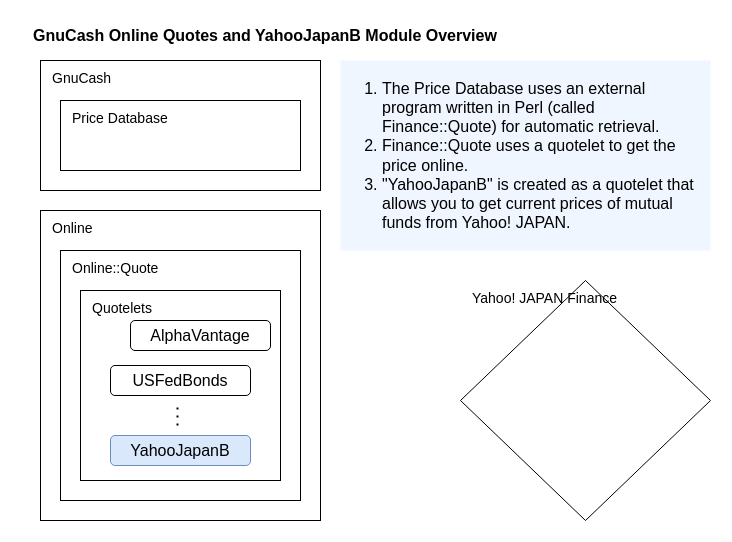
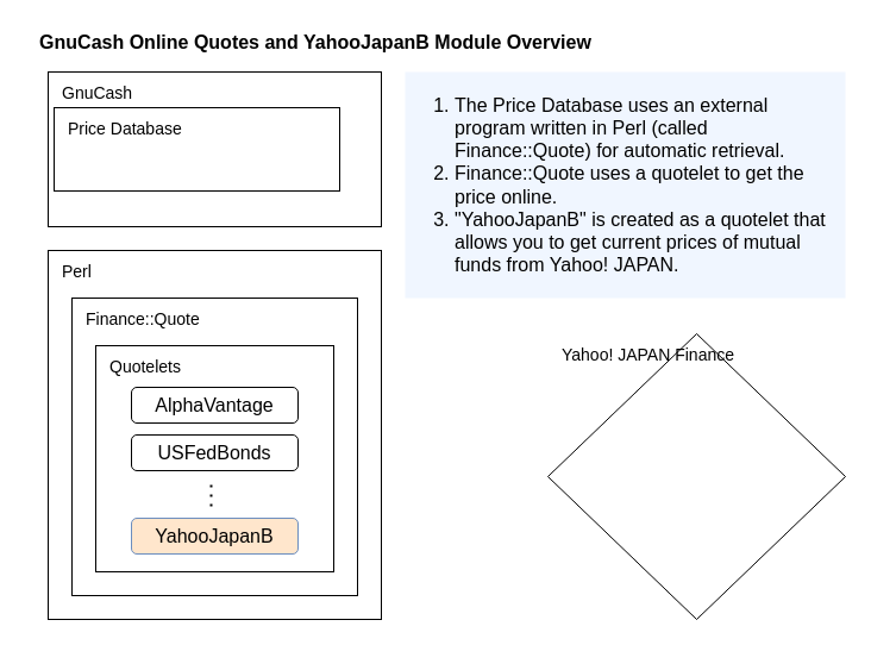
  <mxCell id="0" />
  <mxCell id="1" parent="0" />
  <mxCell id="2" value="&lt;b style=&quot;&quot;&gt;&lt;font style=&quot;font-size: 16px;&quot;&gt;GnuCash Online Quotes and YahooJapanB Module Overview&lt;/font&gt;&lt;/b&gt;" style="text;html=1;strokeColor=none;fillColor=none;align=center;verticalAlign=middle;whiteSpace=wrap;rounded=0;fontSize=15;" parent="1" vertex="1"><mxGeometry x="20" y="20" width="490" height="30" as="geometry" /></mxCell>
  <mxCell id="3" value="&lt;p style=&quot;line-height: 150%;&quot;&gt;&lt;span style=&quot;background-color: initial;&quot;&gt;&lt;font style=&quot;font-size: 14px;&quot;&gt;GnuCash&lt;/font&gt;&lt;/span&gt;&lt;/p&gt;" style="rounded=0;whiteSpace=wrap;html=1;fillColor=none;align=left;verticalAlign=top;spacingLeft=10;spacing=2;spacingTop=-10;" parent="1" vertex="1"><mxGeometry x="40" y="60" width="280" height="130" as="geometry" /></mxCell>
- <mxCell id="4" value="&lt;p style=&quot;line-height: 150%;&quot;&gt;&lt;span style=&quot;background-color: initial;&quot;&gt;&lt;font style=&quot;font-size: 14px;&quot;&gt;Price Database&lt;/font&gt;&lt;/span&gt;&lt;/p&gt;" style="rounded=0;whiteSpace=wrap;html=1;fillColor=none;align=left;verticalAlign=top;spacingLeft=10;spacing=2;spacingTop=-10;" parent="1" vertex="1"><mxGeometry x="60" y="100" width="240" height="70" as="geometry" /></mxCell>
+ <mxCell id="4" value="&lt;p style=&quot;line-height: 150%;&quot;&gt;&lt;span style=&quot;background-color: initial;&quot;&gt;&lt;font style=&quot;font-size: 14px;&quot;&gt;Price Database&lt;/font&gt;&lt;/span&gt;&lt;/p&gt;" style="rounded=0;whiteSpace=wrap;html=1;fillColor=none;align=left;verticalAlign=top;spacingLeft=10;spacing=2;spacingTop=-10;" parent="1" vertex="1"><mxGeometry x="45" y="90" width="240" height="70" as="geometry" /></mxCell>
  <mxCell id="5" style="edgeStyle=orthogonalEdgeStyle;rounded=0;orthogonalLoop=1;jettySize=auto;html=1;exitX=0.5;exitY=1;exitDx=0;exitDy=0;fontSize=16;" parent="1" source="3" target="3" edge="1"><mxGeometry relative="1" as="geometry" /></mxCell>
- <mxCell id="6" value="&lt;p style=&quot;line-height: 150%;&quot;&gt;&lt;span style=&quot;background-color: initial;&quot;&gt;&lt;font style=&quot;font-size: 14px;&quot;&gt;Online&lt;/font&gt;&lt;/span&gt;&lt;/p&gt;" style="rounded=0;whiteSpace=wrap;html=1;fillColor=none;align=left;verticalAlign=top;spacingLeft=10;spacing=2;spacingTop=-10;" parent="1" vertex="1"><mxGeometry x="40" y="210" width="280" height="310" as="geometry" /></mxCell>
- <mxCell id="7" value="&lt;p style=&quot;line-height: 150%;&quot;&gt;&lt;span style=&quot;background-color: initial;&quot;&gt;&lt;font style=&quot;font-size: 14px;&quot;&gt;Online::Quote&lt;/font&gt;&lt;/span&gt;&lt;/p&gt;" style="rounded=0;whiteSpace=wrap;html=1;fillColor=none;align=left;verticalAlign=top;spacingLeft=10;spacing=2;spacingTop=-10;" parent="1" vertex="1"><mxGeometry x="60" y="250" width="240" height="250" as="geometry" /></mxCell>
+ <mxCell id="6" value="&lt;p style=&quot;line-height: 150%;&quot;&gt;&lt;span style=&quot;background-color: initial;&quot;&gt;&lt;font style=&quot;font-size: 14px;&quot;&gt;Perl&lt;/font&gt;&lt;/span&gt;&lt;/p&gt;" style="rounded=0;whiteSpace=wrap;html=1;fillColor=none;align=left;verticalAlign=top;spacingLeft=10;spacing=2;spacingTop=-10;" parent="1" vertex="1"><mxGeometry x="40" y="210" width="280" height="310" as="geometry" /></mxCell>
+ <mxCell id="7" value="&lt;p style=&quot;line-height: 150%;&quot;&gt;&lt;span style=&quot;background-color: initial;&quot;&gt;&lt;font style=&quot;font-size: 14px;&quot;&gt;Finance::Quote&lt;/font&gt;&lt;/span&gt;&lt;/p&gt;" style="rounded=0;whiteSpace=wrap;html=1;fillColor=none;align=left;verticalAlign=top;spacingLeft=10;spacing=2;spacingTop=-10;" parent="1" vertex="1"><mxGeometry x="60" y="250" width="240" height="250" as="geometry" /></mxCell>
  <mxCell id="8" value="&lt;p style=&quot;line-height: 150%;&quot;&gt;&lt;span style=&quot;background-color: initial;&quot;&gt;&lt;font style=&quot;font-size: 14px;&quot;&gt;Quotelets&lt;/font&gt;&lt;/span&gt;&lt;/p&gt;" style="rounded=0;whiteSpace=wrap;html=1;fillColor=none;align=left;verticalAlign=top;spacingLeft=10;spacing=2;spacingTop=-10;" parent="1" vertex="1"><mxGeometry x="80" y="290" width="200" height="190" as="geometry" /></mxCell>
- <mxCell id="9" value="AlphaVantage" style="rounded=1;whiteSpace=wrap;html=1;fontSize=16;fillColor=none;" parent="1" vertex="1"><mxGeometry x="130" y="320" width="140" height="30" as="geometry" /></mxCell>
+ <mxCell id="9" value="AlphaVantage" style="rounded=1;whiteSpace=wrap;html=1;fontSize=16;fillColor=none;" parent="1" vertex="1"><mxGeometry x="110" y="325" width="140" height="30" as="geometry" /></mxCell>
  <mxCell id="10" value="USFedBonds" style="rounded=1;whiteSpace=wrap;html=1;fontSize=16;fillColor=none;" parent="1" vertex="1"><mxGeometry x="110" y="365" width="140" height="30" as="geometry" /></mxCell>
  <mxCell id="11" value="" style="endArrow=none;dashed=1;html=1;dashPattern=1 3;strokeWidth=2;rounded=0;fontSize=16;" parent="1" edge="1"><mxGeometry width="50" height="50" relative="1" as="geometry"><mxPoint x="177" y="425" as="sourcePoint" /><mxPoint x="177" y="401" as="targetPoint" /></mxGeometry></mxCell>
- <mxCell id="12" value="YahooJapanB" style="rounded=1;whiteSpace=wrap;html=1;fontSize=16;fillColor=#dae8fc;strokeColor=#6c8ebf;" parent="1" vertex="1"><mxGeometry x="110" y="435" width="140" height="30" as="geometry" /></mxCell>
+ <mxCell id="12" value="YahooJapanB" style="rounded=1;whiteSpace=wrap;html=1;fontSize=16;fillColor=#ffe6cc;strokeColor=#6c8ebf;" parent="1" vertex="1"><mxGeometry x="110" y="435" width="140" height="30" as="geometry" /></mxCell>
  <mxCell id="13" value="&lt;p style=&quot;line-height: 150%;&quot;&gt;&lt;span style=&quot;background-color: initial;&quot;&gt;&lt;font style=&quot;font-size: 14px;&quot;&gt;Yahoo! JAPAN Finance&lt;/font&gt;&lt;/span&gt;&lt;/p&gt;" style="rhombus;whiteSpace=wrap;html=1;fillColor=none;align=left;verticalAlign=top;spacingLeft=10;spacing=2;spacingTop=-10;" parent="1" vertex="1"><mxGeometry x="460" y="280" width="250" height="240" as="geometry" /></mxCell>
  <mxCell id="14" value="&lt;ol&gt;&lt;li&gt;The Price Database uses an external program written in Perl (called Finance::Quote) for automatic retrieval.&lt;/li&gt;&lt;li&gt;Finance::Quote uses a quotelet to get the price online.&lt;/li&gt;&lt;li&gt;&quot;YahooJapanB&quot; is created as a quotelet that allows you to get current prices of mutual funds from Yahoo! JAPAN.&lt;/li&gt;&lt;/ol&gt;" style="text;strokeColor=none;fillColor=#F0F6FF;html=1;whiteSpace=wrap;verticalAlign=middle;overflow=hidden;fontSize=16;spacingLeft=0;spacingRight=3;" parent="1" vertex="1"><mxGeometry x="340" y="60" width="370" height="190" as="geometry" /></mxCell>
